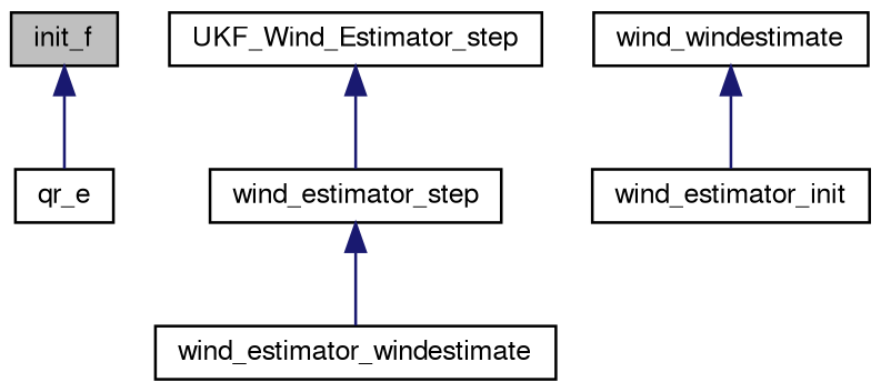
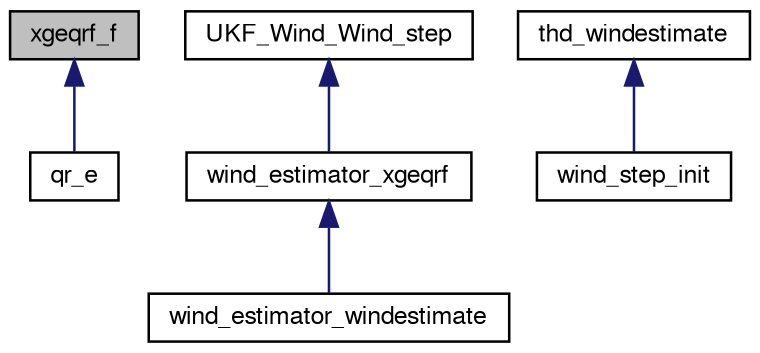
  digraph {
    rankdir=TB
    node [color=black fillcolor=white fontname=FreeSans fontsize=10 shape=record style=filled]
    edge [color=midnightblue dir=back fontname=FreeSans fontsize=10 labelfontname=FreeSans labelfontsize=10 style=solid]
-   n1 [fillcolor=grey75 fontcolor=black height=0.2 label=init_f width=0.4]
+   n1 [fillcolor=grey75 fontcolor=black height=0.2 label=xgeqrf_f width=0.4]
    n2 [height=0.2 label=qr_e width=0.4]
-   n3 [height=0.2 label=UKF_Wind_Estimator_step width=0.4]
-   n4 [height=0.2 label=wind_estimator_step width=0.4]
+   n3 [height=0.2 label=UKF_Wind_Wind_step width=0.4]
+   n4 [height=0.2 label=wind_estimator_xgeqrf width=0.4]
    n5 [height=0.2 label=wind_estimator_windestimate width=0.4]
-   n6 [height=0.2 label=wind_windestimate width=0.4]
-   n7 [height=0.2 label=wind_estimator_init width=0.4]
+   n6 [height=0.2 label=thd_windestimate width=0.4]
+   n7 [height=0.2 label=wind_step_init width=0.4]
    n1 -> n2
    n3 -> n4
    n4 -> n5
    n6 -> n7
  }
